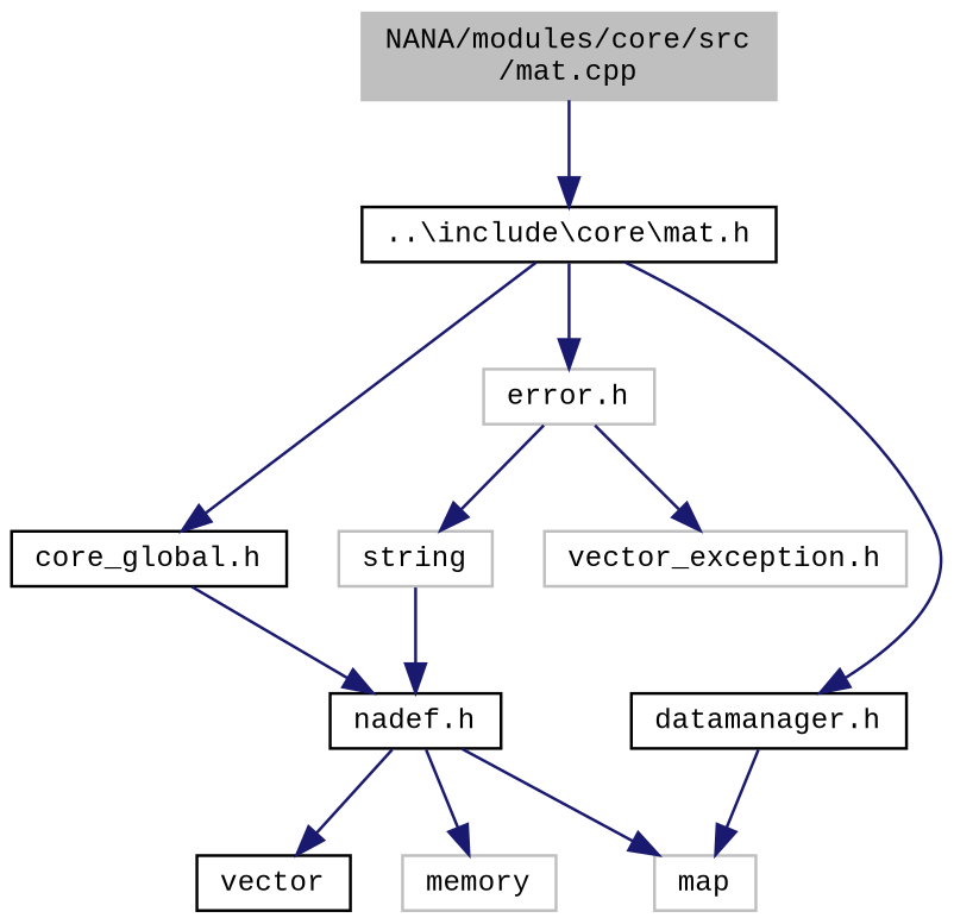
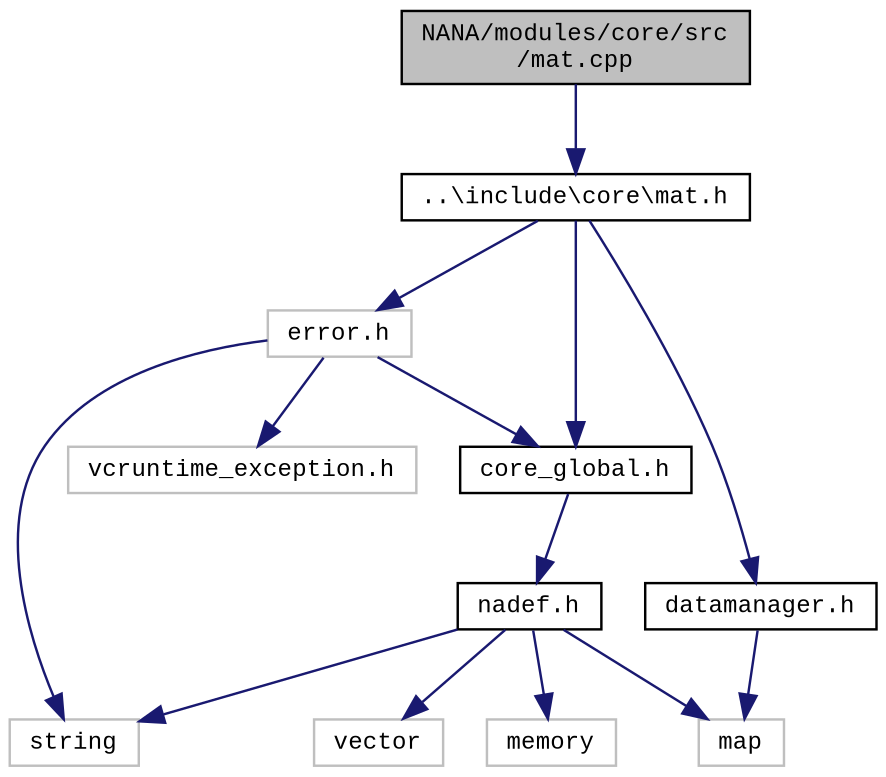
  digraph {
    fontname="Liberation Mono"
    node [color=grey75 fillcolor=white fontname="Liberation Mono" fontsize=10 shape=record style=filled]
    edge [color=midnightblue fontname="Liberation Mono" fontsize=10 labelfontname=Helvetica labelfontsize=10 style=solid]
-   n1 [fillcolor=grey75 fontcolor=black height=0.2 label="NANA/modules/core/src\l/mat.cpp" width=0.4]
+   n1 [color=black fillcolor=grey75 fontcolor=black height=0.2 label="NANA/modules/core/src\l/mat.cpp" width=0.4]
    n2 [color=black height=0.2 label="..\\include\\core\\mat.h" width=0.4]
    n3 [color=black height=0.2 label="core_global.h" width=0.4]
    n4 [height=0.2 label="error.h" width=0.4]
    n5 [color=black height=0.2 label="datamanager.h" width=0.4]
    n6 [color=black height=0.2 label="nadef.h" width=0.4]
    n7 [height=0.2 label=string width=0.4]
-   n8 [height=0.2 label="vector_exception.h" width=0.4]
+   n8 [height=0.2 label="vcruntime_exception.h" width=0.4]
    n9 [height=0.2 label=map width=0.4]
-   n10 [color=black height=0.2 label=vector width=0.4]
+   n10 [height=0.2 label=vector width=0.4]
    n11 [height=0.2 label=memory width=0.4]
    n1 -> n2
    n2 -> n3
    n2 -> n4
    n2 -> n5
    n3 -> n6
+   n4 -> n3
    n4 -> n7
    n4 -> n8
    n5 -> n9
-   n7 -> n6
+   n6 -> n7
    n6 -> n9
    n6 -> n10
    n6 -> n11
  }
